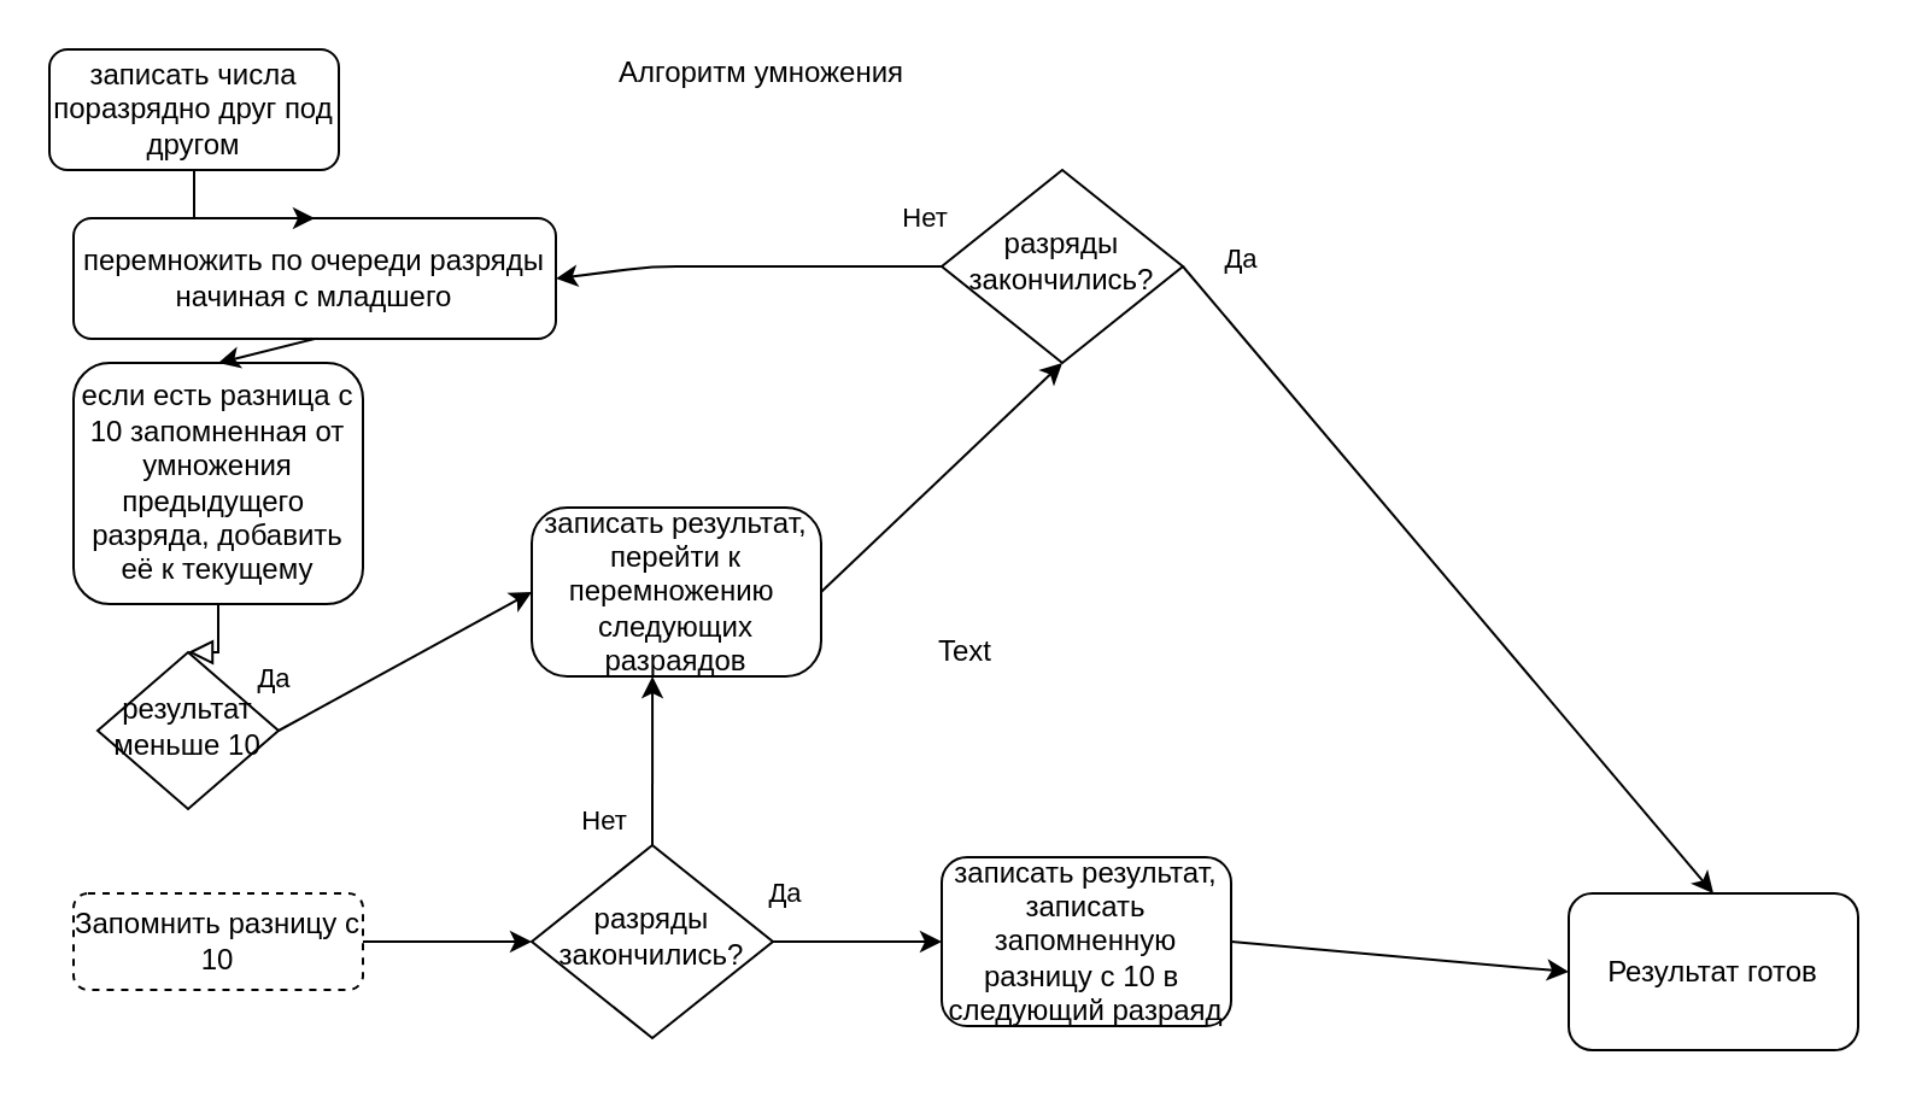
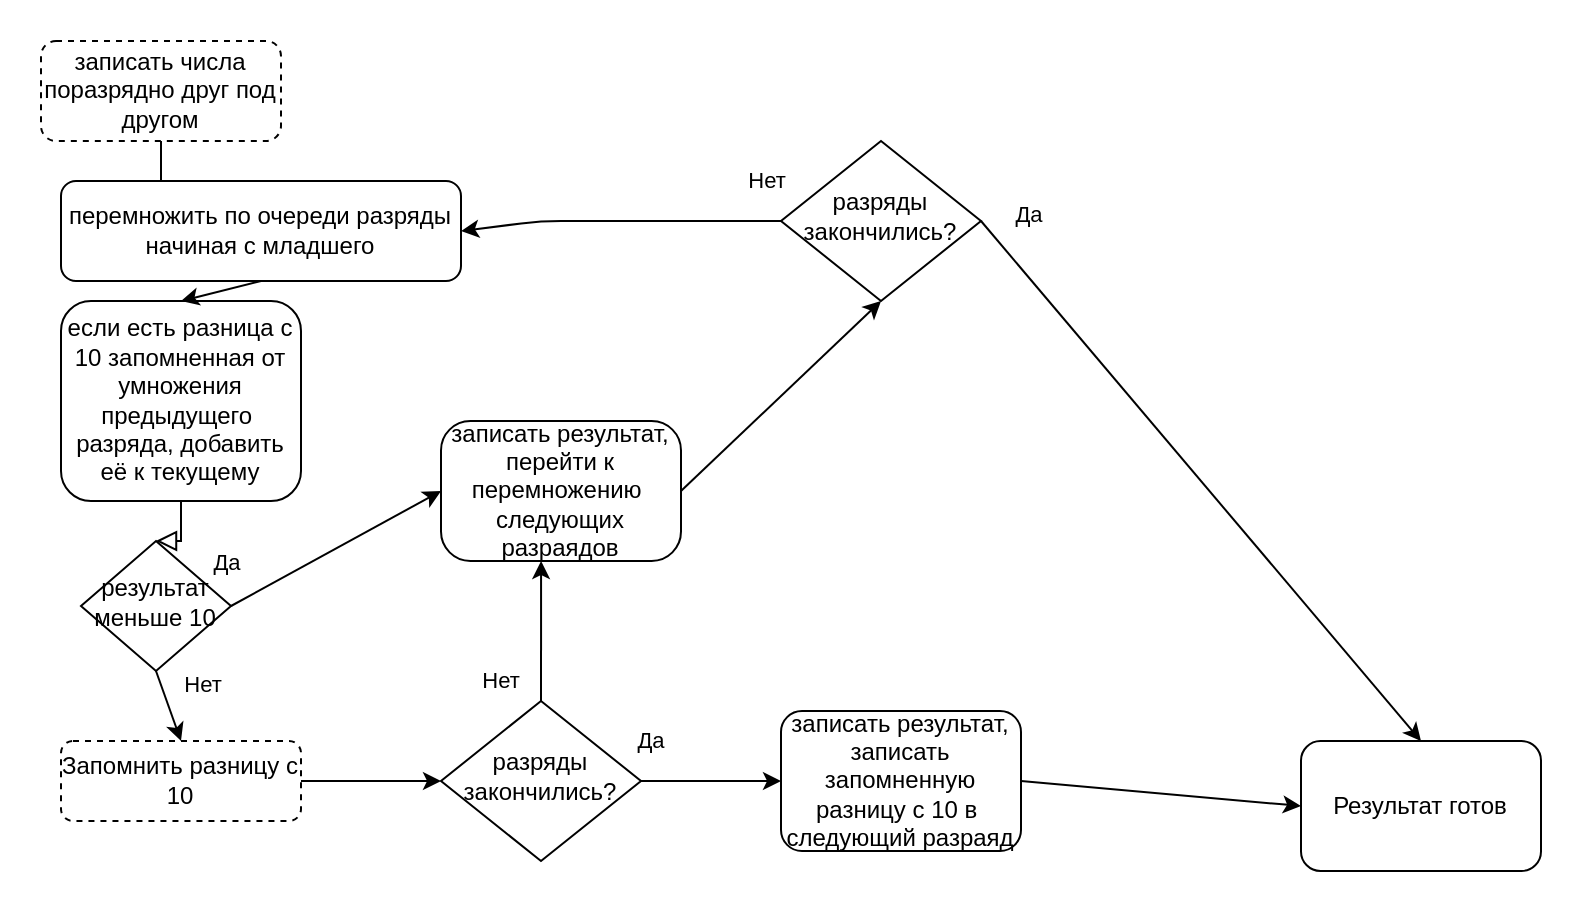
  <mxCell id="0" />
  <mxCell id="1" parent="0" />
  <mxCell id="2" value="" style="rounded=0;html=1;jettySize=auto;orthogonalLoop=1;fontSize=11;endArrow=block;endFill=0;endSize=8;strokeWidth=1;shadow=0;labelBackgroundColor=none;edgeStyle=orthogonalEdgeStyle;exitX=0.5;exitY=1;exitDx=0;exitDy=0;" parent="1" source="10" target="4" edge="1"><mxGeometry relative="1" as="geometry" /></mxCell>
  <mxCell id="3" value="перемножить по очереди разряды начиная с младшего" style="rounded=1;whiteSpace=wrap;html=1;fontSize=12;glass=0;strokeWidth=1;shadow=0;" parent="1" vertex="1"><mxGeometry x="30" y="90" width="200" height="50" as="geometry" /></mxCell>
  <mxCell id="4" value="результат меньше 10" style="rhombus;whiteSpace=wrap;html=1;shadow=0;fontFamily=Helvetica;fontSize=12;align=center;strokeWidth=1;spacing=6;spacingTop=-4;" parent="1" vertex="1"><mxGeometry x="40" y="270" width="75" height="65" as="geometry" /></mxCell>
  <mxCell id="5" value="записать результат, перейти к перемножению&amp;nbsp; следующих разраядов" style="rounded=1;whiteSpace=wrap;html=1;fontSize=12;glass=0;strokeWidth=1;shadow=0;arcSize=21;" parent="1" vertex="1"><mxGeometry x="220" y="210" width="120" height="70" as="geometry" /></mxCell>
  <mxCell id="6" value="Запомнить разницу с 10" style="rounded=1;whiteSpace=wrap;html=1;fontSize=12;glass=0;strokeWidth=1;shadow=0;dashed=1;" parent="1" vertex="1"><mxGeometry x="30" y="370" width="120" height="40" as="geometry" /></mxCell>
- <mxCell id="7" style="edgeStyle=orthogonalEdgeStyle;rounded=0;orthogonalLoop=1;jettySize=auto;html=1;exitX=0.5;exitY=1;exitDx=0;exitDy=0;entryX=0.5;entryY=0;entryDx=0;entryDy=0;" edge="1" parent="1" source="8" target="3"><mxGeometry relative="1" as="geometry" /></mxCell>
- <mxCell id="8" value="записать числа поразрядно друг под другом&lt;br&gt;" style="rounded=1;whiteSpace=wrap;html=1;fontSize=12;glass=0;strokeWidth=1;shadow=0;" vertex="1" parent="1"><mxGeometry x="20" y="20" width="120" height="50" as="geometry" /></mxCell>
+ <mxCell id="7" style="edgeStyle=orthogonalEdgeStyle;rounded=0;orthogonalLoop=1;jettySize=auto;html=1;exitX=0.5;exitY=1;exitDx=0;exitDy=0;entryX=0.5;entryY=0;entryDx=0;entryDy=0;endArrow=none;" edge="1" parent="1" source="8" target="3"><mxGeometry relative="1" as="geometry" /></mxCell>
+ <mxCell id="8" value="записать числа поразрядно друг под другом&lt;br&gt;" style="rounded=1;whiteSpace=wrap;html=1;fontSize=12;glass=0;strokeWidth=1;shadow=0;dashed=1;" vertex="1" parent="1"><mxGeometry x="20" y="20" width="120" height="50" as="geometry" /></mxCell>
  <mxCell id="9" value="" style="endArrow=classic;html=1;entryX=0.5;entryY=1;entryDx=0;entryDy=0;exitX=1;exitY=0.5;exitDx=0;exitDy=0;" edge="1" parent="1" source="5" target="14"><mxGeometry width="50" height="50" relative="1" as="geometry"><mxPoint x="380" y="290" as="sourcePoint" /><mxPoint x="430" y="240" as="targetPoint" /></mxGeometry></mxCell>
  <mxCell id="10" value="если есть разница с 10 запомненная от умножения предыдущего&amp;nbsp; разряда, добавить её к текущему" style="rounded=1;whiteSpace=wrap;html=1;fontSize=12;glass=0;strokeWidth=1;shadow=0;" vertex="1" parent="1"><mxGeometry x="30" y="150" width="120" height="100" as="geometry" /></mxCell>
  <mxCell id="11" value="" style="endArrow=classic;html=1;entryX=0.5;entryY=0;entryDx=0;entryDy=0;exitX=0.5;exitY=1;exitDx=0;exitDy=0;" edge="1" parent="1" source="3" target="10"><mxGeometry width="50" height="50" relative="1" as="geometry"><mxPoint x="380" y="270" as="sourcePoint" /><mxPoint x="430" y="220" as="targetPoint" /></mxGeometry></mxCell>
  <mxCell id="12" value="Да" style="endArrow=classic;html=1;exitX=1;exitY=0.5;exitDx=0;exitDy=0;entryX=0;entryY=0.5;entryDx=0;entryDy=0;" edge="1" parent="1" source="4" target="5"><mxGeometry x="-0.846" y="20" width="50" height="50" relative="1" as="geometry"><mxPoint x="380" y="270" as="sourcePoint" /><mxPoint x="430" y="220" as="targetPoint" /><Array as="points" /><mxPoint as="offset" /></mxGeometry></mxCell>
  <mxCell id="13" value="Результат готов" style="rounded=1;whiteSpace=wrap;html=1;fontSize=12;glass=0;strokeWidth=1;shadow=0;" vertex="1" parent="1"><mxGeometry x="650" y="370" width="120" height="65" as="geometry" /></mxCell>
  <mxCell id="14" value="разряды закончились?" style="rhombus;whiteSpace=wrap;html=1;shadow=0;fontFamily=Helvetica;fontSize=12;align=center;strokeWidth=1;spacing=6;spacingTop=-4;" vertex="1" parent="1"><mxGeometry x="390" y="70" width="100" height="80" as="geometry" /></mxCell>
  <mxCell id="15" value="Да" style="endArrow=classic;html=1;entryX=0.5;entryY=0;entryDx=0;entryDy=0;exitX=1;exitY=0.5;exitDx=0;exitDy=0;" edge="1" parent="1" source="14" target="13"><mxGeometry x="-0.921" y="20" width="50" height="50" relative="1" as="geometry"><mxPoint x="380" y="280" as="sourcePoint" /><mxPoint x="430" y="230" as="targetPoint" /><Array as="points" /><mxPoint as="offset" /></mxGeometry></mxCell>
  <mxCell id="16" value="Нет" style="endArrow=classic;html=1;entryX=1;entryY=0.5;entryDx=0;entryDy=0;exitX=0;exitY=0.5;exitDx=0;exitDy=0;" edge="1" parent="1" source="14" target="3"><mxGeometry x="-0.917" y="-20" width="50" height="50" relative="1" as="geometry"><mxPoint x="380" y="290" as="sourcePoint" /><mxPoint x="430" y="240" as="targetPoint" /><Array as="points"><mxPoint x="270" y="110" /></Array><mxPoint as="offset" /></mxGeometry></mxCell>
+ <mxCell id="17" value="Нет" style="endArrow=classic;html=1;entryX=0.5;entryY=0;entryDx=0;entryDy=0;exitX=0.5;exitY=1;exitDx=0;exitDy=0;" edge="1" parent="1" source="4" target="6"><mxGeometry x="-0.2" y="20" width="50" height="50" relative="1" as="geometry"><mxPoint x="380" y="290" as="sourcePoint" /><mxPoint x="430" y="240" as="targetPoint" /><Array as="points" /><mxPoint as="offset" /></mxGeometry></mxCell>
  <mxCell id="18" value="разряды закончились?" style="rhombus;whiteSpace=wrap;html=1;shadow=0;fontFamily=Helvetica;fontSize=12;align=center;strokeWidth=1;spacing=6;spacingTop=-4;" vertex="1" parent="1"><mxGeometry x="220" y="350" width="100" height="80" as="geometry" /></mxCell>
  <mxCell id="19" value="" style="endArrow=classic;html=1;exitX=1;exitY=0.5;exitDx=0;exitDy=0;entryX=0;entryY=0.5;entryDx=0;entryDy=0;" edge="1" parent="1" source="6" target="18"><mxGeometry width="50" height="50" relative="1" as="geometry"><mxPoint x="380" y="290" as="sourcePoint" /><mxPoint x="430" y="240" as="targetPoint" /></mxGeometry></mxCell>
  <mxCell id="20" value="Да" style="endArrow=classic;html=1;exitX=1;exitY=0.5;exitDx=0;exitDy=0;entryX=0;entryY=0.5;entryDx=0;entryDy=0;" edge="1" parent="1" source="18" target="21"><mxGeometry x="-0.846" y="20" width="50" height="50" relative="1" as="geometry"><mxPoint x="150" y="320" as="sourcePoint" /><mxPoint x="390" y="410" as="targetPoint" /><Array as="points" /><mxPoint as="offset" /></mxGeometry></mxCell>
  <mxCell id="21" value="записать результат, записать запомненную разницу с 10 в&amp;nbsp; следующий разраяд" style="rounded=1;whiteSpace=wrap;html=1;fontSize=12;glass=0;strokeWidth=1;shadow=0;" vertex="1" parent="1"><mxGeometry x="390" y="355" width="120" height="70" as="geometry" /></mxCell>
  <mxCell id="22" value="" style="endArrow=classic;html=1;entryX=0;entryY=0.5;entryDx=0;entryDy=0;exitX=1;exitY=0.5;exitDx=0;exitDy=0;" edge="1" parent="1" source="21" target="13"><mxGeometry width="50" height="50" relative="1" as="geometry"><mxPoint x="400" y="120" as="sourcePoint" /><mxPoint x="160" y="120" as="targetPoint" /></mxGeometry></mxCell>
  <mxCell id="23" value="Нет" style="endArrow=classic;html=1;entryX=0.417;entryY=1;entryDx=0;entryDy=0;exitX=0.5;exitY=0;exitDx=0;exitDy=0;entryPerimeter=0;" edge="1" parent="1" source="18" target="5"><mxGeometry x="-0.715" y="20" width="50" height="50" relative="1" as="geometry"><mxPoint x="100" y="360" as="sourcePoint" /><mxPoint x="100" y="380" as="targetPoint" /><Array as="points" /><mxPoint as="offset" /></mxGeometry></mxCell>
- <mxCell id="24" value="Text" style="text;html=1;strokeColor=none;fillColor=none;align=center;verticalAlign=middle;whiteSpace=wrap;rounded=0;" vertex="1" parent="1"><mxGeometry x="380" y="260" width="40" height="20" as="geometry" /></mxCell>
- <mxCell id="25" value="Алгоритм умножения" style="text;html=1;align=center;verticalAlign=middle;resizable=0;points=[];autosize=1;strokeColor=none;" vertex="1" parent="1"><mxGeometry x="250" y="20" width="130" height="20" as="geometry" /></mxCell>
